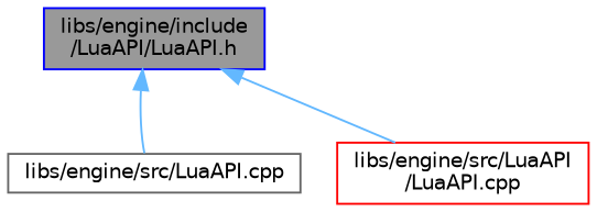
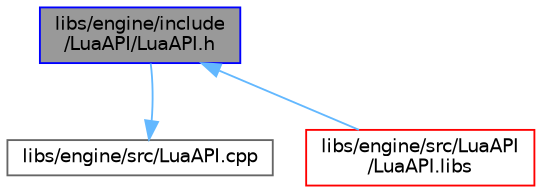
  digraph {
    node [fillcolor=white fontname=Helvetica fontsize=10 shape=box style=filled]
    edge [color=steelblue1 dir=back fontname=Helvetica fontsize=10 labelfontname=Helvetica labelfontsize=10 style=solid]
    n1 [color=blue fillcolor=grey60 fontcolor=black height=0.2 label="libs/engine/include\l/LuaAPI/LuaAPI.h" width=0.4]
    n2 [color=gray40 height=0.2 label="libs/engine/src/LuaAPI.cpp" width=0.4]
-   n3 [color=red height=0.2 label="libs/engine/src/LuaAPI\l/LuaAPI.cpp" width=0.4]
-   n1 -> n2
+   n3 [color=red height=0.2 label="libs/engine/src/LuaAPI\l/LuaAPI.libs" width=0.4]
+   n2 -> n1
    n1 -> n3
  }
